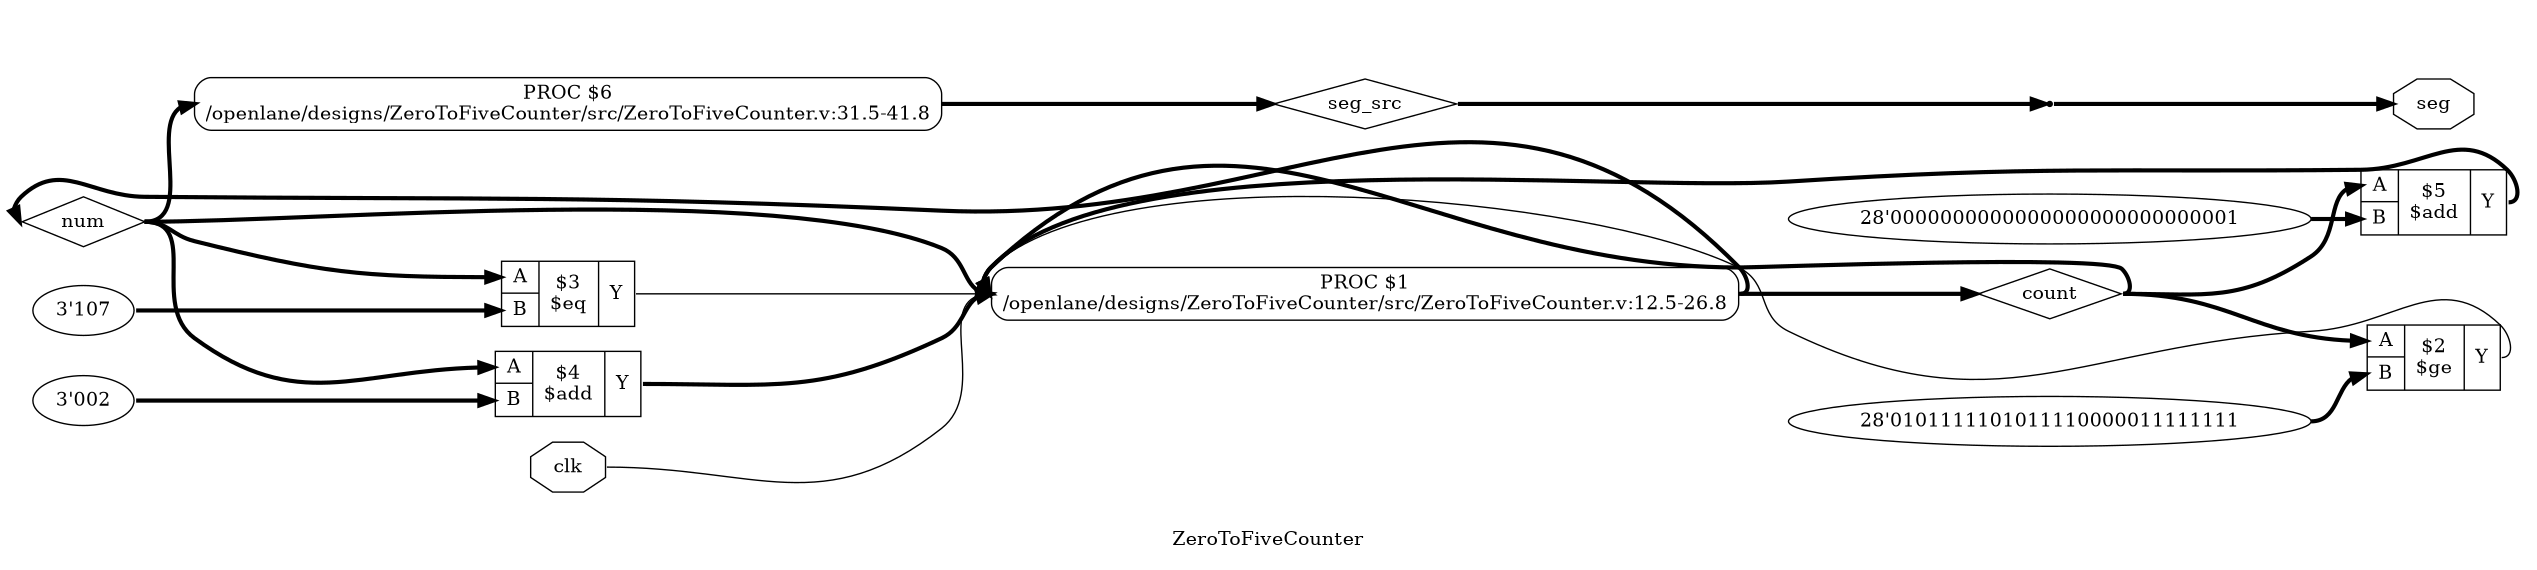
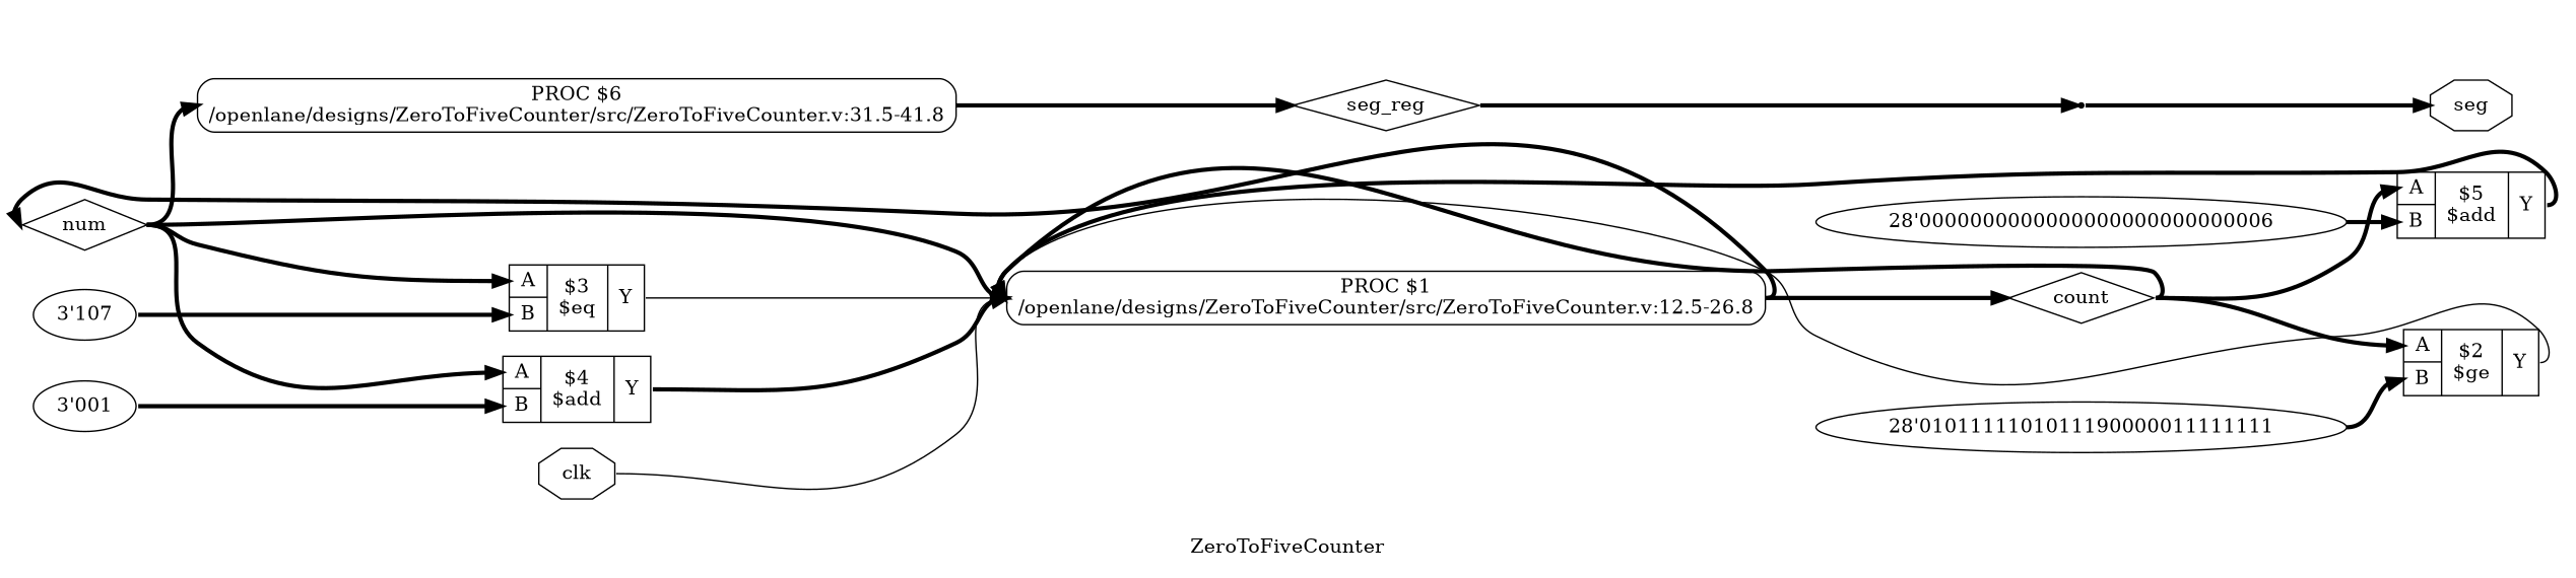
  digraph {
    label=ZeroToFiveCounter
    rankdir=LR
    remincross=true
    edge [color=black fontcolor=black headport=w style="setlinewidth(3)" tailport=e]
-   n1 [color=black fontcolor=black label=seg_src shape=diamond]
+   n1 [color=black fontcolor=black label=seg_reg shape=diamond]
    x6 [shape=point]
    n3 [color=black fontcolor=black label=seg shape=octagon]
    n4 [color=black fontcolor=black label=num shape=diamond]
    n5 [label="{{<p15> A|<p16> B}|$4\n$add|{<p17> Y}}" shape=record]
    n6 [label="{{<p15> A|<p16> B}|$3\n$eq|{<p17> Y}}" shape=record]
    n7 [label="PROC $6\n/openlane/designs/ZeroToFiveCounter/src/ZeroToFiveCounter.v:31.5-41.8" shape=box style=rounded]
    n8 [label="PROC $1\n/openlane/designs/ZeroToFiveCounter/src/ZeroToFiveCounter.v:12.5-26.8" shape=box style=rounded]
    n9 [color=black fontcolor=black label=count shape=diamond]
    n10 [label="{{<p15> A|<p16> B}|$5\n$add|{<p17> Y}}" shape=record]
    n11 [label="{{<p15> A|<p16> B}|$2\n$ge|{<p17> Y}}" shape=record]
    n12 [color=black fontcolor=black label=clk shape=octagon]
-   n13 [label="28'0000000000000000000000000001"]
-   n14 [label="3'002"]
+   n13 [label="28'0000000000000000000000000006"]
+   n14 [label="3'001"]
    n15 [label="3'107"]
-   n16 [label="28'0101111101011110000011111111"]
+   n16 [label="28'0101111101011190000011111111"]
    n1 -> x6
    x6 -> n3
    n4 -> n5 [headport="p15:w"]
    n4 -> n6 [headport="p15:w"]
    n4 -> n7
    n4 -> n8
    n5 -> n8 [tailport="p17:e"]
    n6 -> n8 [tailport="p17:e" style=""]
    n7 -> n1
    n8 -> n4
    n8 -> n9
    n9 -> n8
    n9 -> n10 [headport="p15:w"]
    n9 -> n11 [headport="p15:w"]
    n10 -> n8 [tailport="p17:e"]
    n11 -> n8 [tailport="p17:e" style=""]
    n12 -> n8 [style=""]
    n13 -> n10 [headport="p16:w"]
    n14 -> n5 [headport="p16:w"]
    n15 -> n6 [headport="p16:w"]
    n16 -> n11 [headport="p16:w"]
  }
